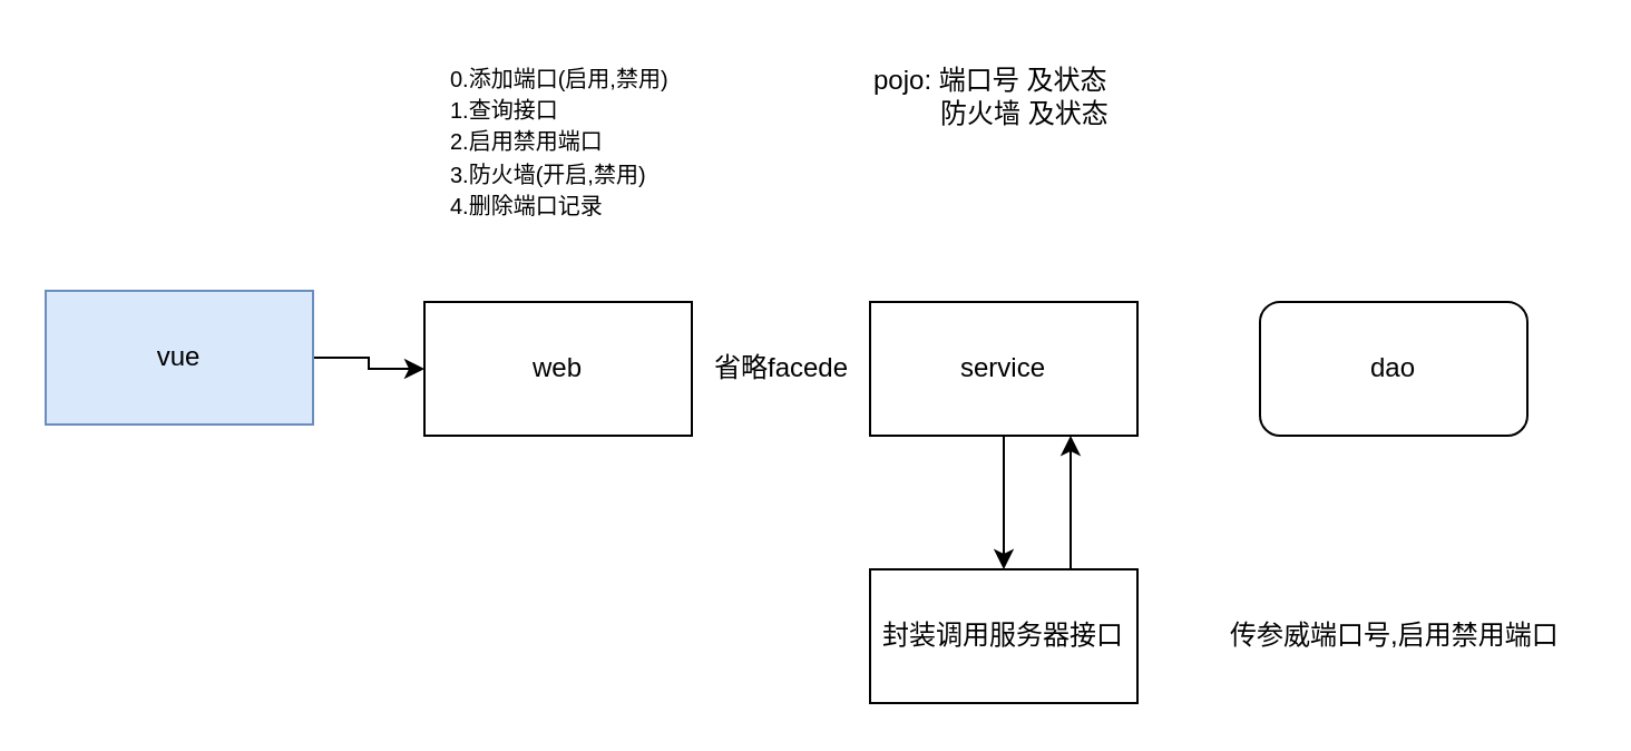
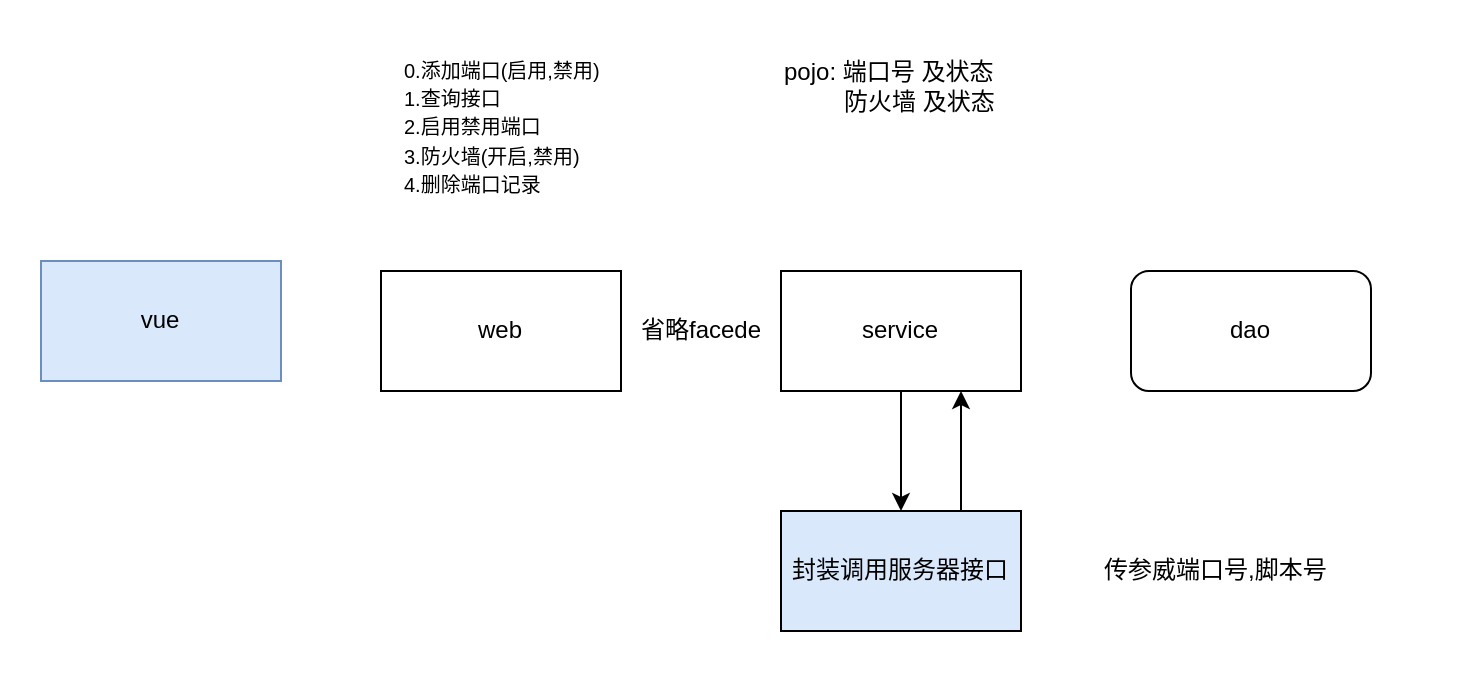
  <mxCell id="0" />
  <mxCell id="1" parent="0" />
- <mxCell id="2" value="" style="edgeStyle=orthogonalEdgeStyle;rounded=0;orthogonalLoop=1;jettySize=auto;html=1;" edge="1" parent="1" source="3" target="4"><mxGeometry relative="1" as="geometry" /></mxCell>
  <mxCell id="3" value="vue&lt;br&gt;" style="rounded=0;whiteSpace=wrap;html=1;fillColor=#dae8fc;strokeColor=#6c8ebf;" parent="1" vertex="1"><mxGeometry x="20" y="130" width="120" height="60" as="geometry" /></mxCell>
  <mxCell id="4" value="web" style="rounded=0;whiteSpace=wrap;html=1;" vertex="1" parent="1"><mxGeometry x="190" y="135" width="120" height="60" as="geometry" /></mxCell>
  <mxCell id="5" value="&lt;font size=&quot;1&quot;&gt;0.添加端口(启用,禁用)&lt;br&gt;1.查询接口&lt;br&gt;2.启用禁用端口&lt;br&gt;3.防火墙(开启,禁用)&lt;br&gt;4.删除端口记录&lt;br&gt;&lt;/font&gt;" style="text;html=1;strokeColor=none;fillColor=none;align=left;verticalAlign=middle;whiteSpace=wrap;rounded=0;" vertex="1" parent="1"><mxGeometry x="200" y="40" width="190" height="45" as="geometry" /></mxCell>
  <mxCell id="6" value="" style="edgeStyle=orthogonalEdgeStyle;rounded=0;orthogonalLoop=1;jettySize=auto;html=1;" edge="1" parent="1" source="7" target="11"><mxGeometry relative="1" as="geometry" /></mxCell>
  <mxCell id="7" value="service" style="rounded=0;whiteSpace=wrap;html=1;" vertex="1" parent="1"><mxGeometry x="390" y="135" width="120" height="60" as="geometry" /></mxCell>
  <mxCell id="8" value="省略facede" style="text;html=1;align=center;verticalAlign=middle;resizable=0;points=[];autosize=1;strokeColor=none;fillColor=none;" vertex="1" parent="1"><mxGeometry x="310" y="150" width="80" height="30" as="geometry" /></mxCell>
  <mxCell id="9" value="dao" style="rounded=1;whiteSpace=wrap;html=1;" vertex="1" parent="1"><mxGeometry x="565" y="135" width="120" height="60" as="geometry" /></mxCell>
  <mxCell id="10" style="edgeStyle=orthogonalEdgeStyle;rounded=0;orthogonalLoop=1;jettySize=auto;html=1;exitX=0.75;exitY=0;exitDx=0;exitDy=0;entryX=0.75;entryY=1;entryDx=0;entryDy=0;" edge="1" parent="1" source="11" target="7"><mxGeometry relative="1" as="geometry" /></mxCell>
- <mxCell id="11" value="封装调用服务器接口" style="rounded=0;whiteSpace=wrap;html=1;" vertex="1" parent="1"><mxGeometry x="390" y="255" width="120" height="60" as="geometry" /></mxCell>
- <mxCell id="12" value="传参威端口号,启用禁用端口" style="text;html=1;strokeColor=none;fillColor=none;align=left;verticalAlign=middle;whiteSpace=wrap;rounded=0;" vertex="1" parent="1"><mxGeometry x="550" y="262.5" width="160" height="45" as="geometry" /></mxCell>
+ <mxCell id="11" value="封装调用服务器接口" style="rounded=0;whiteSpace=wrap;html=1;fillColor=#dae8fc;" vertex="1" parent="1"><mxGeometry x="390" y="255" width="120" height="60" as="geometry" /></mxCell>
+ <mxCell id="12" value="传参威端口号,脚本号" style="text;html=1;strokeColor=none;fillColor=none;align=left;verticalAlign=middle;whiteSpace=wrap;rounded=0;" vertex="1" parent="1"><mxGeometry x="550" y="262.5" width="160" height="45" as="geometry" /></mxCell>
  <mxCell id="13" value="pojo: 端口号 及状态&lt;br&gt;&amp;nbsp; &amp;nbsp; &amp;nbsp; &amp;nbsp; &amp;nbsp;防火墙 及状态" style="text;html=1;strokeColor=none;fillColor=none;align=left;verticalAlign=middle;whiteSpace=wrap;rounded=0;" vertex="1" parent="1"><mxGeometry x="390" y="20" width="160" height="45" as="geometry" /></mxCell>
